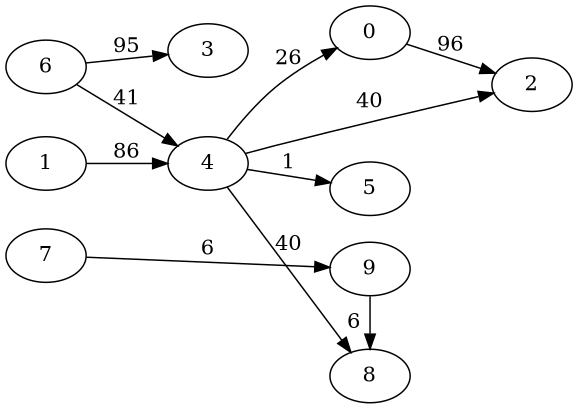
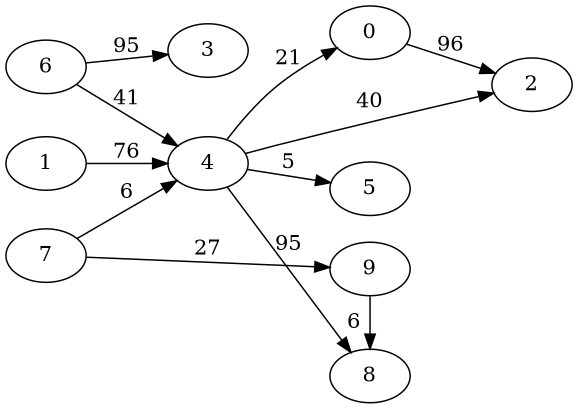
  digraph {
    rankdir=LR
    ranksep=equally
    0
    6
    4
    3
    9
    5
    8
    1
    2
    7
    subgraph sub_1 {
      rank=same
      0
    }
    subgraph sub_2 {
      rank=same
      6
    }
    subgraph sub_3 {
      rank=same
      4
      3
    }
    subgraph sub_4 {
      rank=same
      9
      5
      8
    }
    subgraph sub_5 {
      rank=same
    }
    subgraph sub_6 {
      rank=same
      1
    }
    subgraph sub_7 {
      rank=same
    }
    subgraph sub_8 {
      rank=same
      2
    }
    subgraph sub_9 {
      rank=same
      7
    }
    subgraph sub_10 {
      rank=same
    }
    0 -> 2 [label=96]
    6 -> 4 [label=41]
    6 -> 3 [label=95]
-   4 -> 0 [label=26]
-   4 -> 5 [label=1]
-   4 -> 8 [label=40]
+   4 -> 0 [label=21]
+   4 -> 5 [label=5]
+   4 -> 8 [label=95]
    4 -> 2 [label=40]
    9 -> 8 [label=6]
-   1 -> 4 [label=86]
-   7 -> 9 [label=6]
+   1 -> 4 [label=76]
+   7 -> 4 [label=6]
+   7 -> 9 [label=27]
  }
